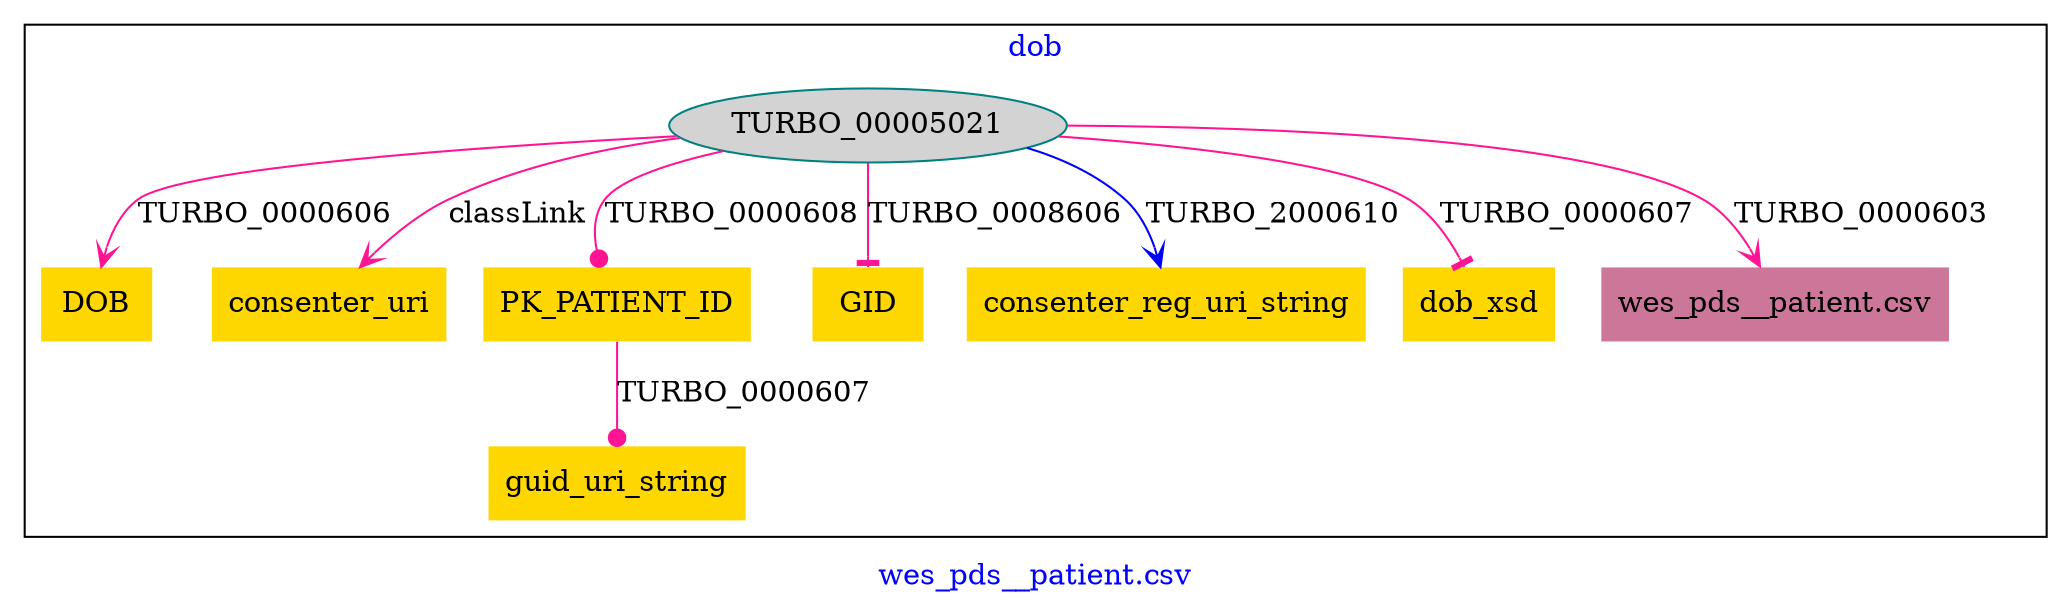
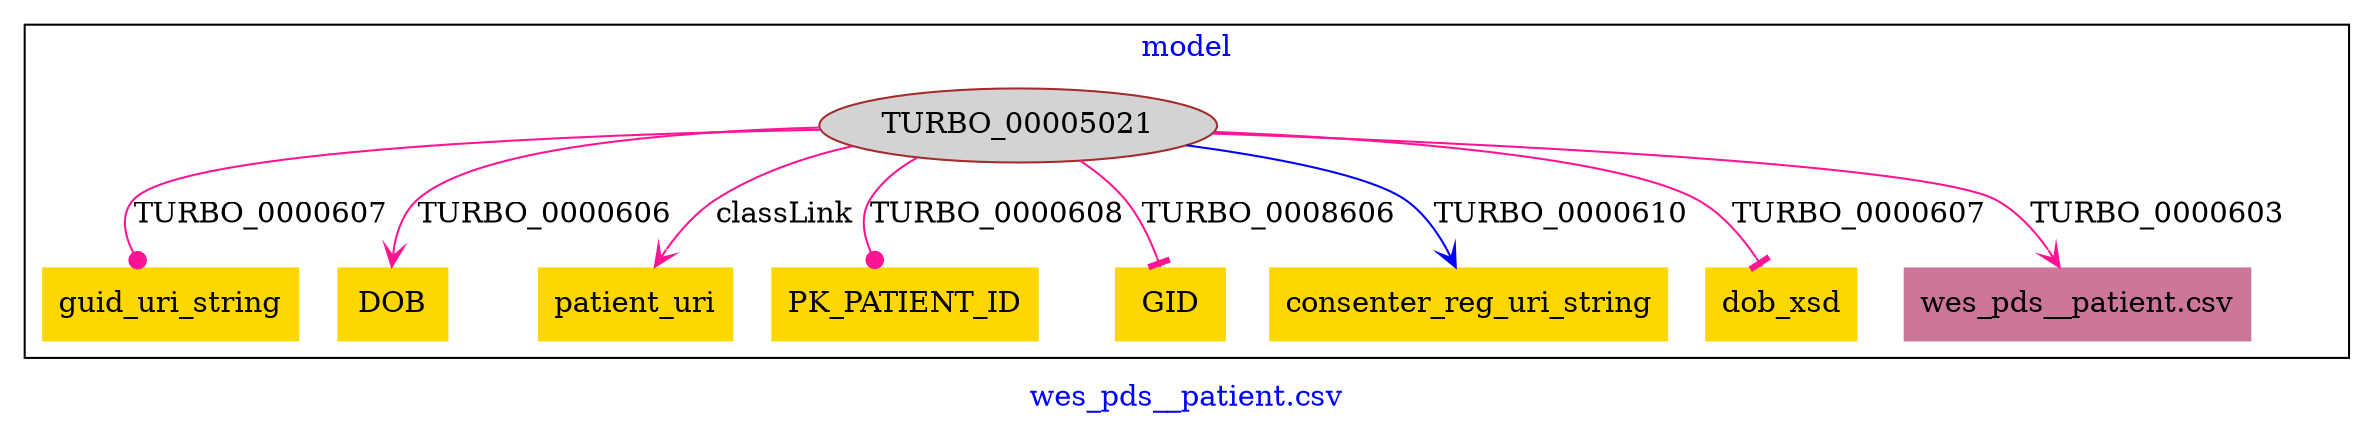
  digraph {
    fontcolor=blue
    label="wes_pds__patient.csv"
    remincross=true
    node [color=brown fillcolor=gold shape=plaintext style=filled]
    edge [arrowhead=vee color=deeppink fontcolor=black]
-   n1 [color=teal fillcolor=lightgray label=TURBO_00005021 shape=ellipse]
+   n1 [fillcolor=lightgray label=TURBO_00005021 shape=ellipse]
    n2 [label=guid_uri_string]
    n3 [color=deeppink label=DOB]
-   n4 [label=consenter_uri]
+   n4 [label=patient_uri]
    n5 [label=PK_PATIENT_ID]
    n6 [label=GID]
    n7 [color=teal label=consenter_reg_uri_string]
    n8 [color=teal label=dob_xsd]
    n9 [fillcolor="#CC7799" label="wes_pds__patient.csv"]
    subgraph cluster_1 {
-     label=dob
+     label=model
      n1
      n2
      n3
      n4
      n5
      n6
      n7
      n8
      n9
    }
-   n5 -> n2 [arrowhead=dot label=TURBO_0000607]
+   n1 -> n2 [arrowhead=dot label=TURBO_0000607]
    n1 -> n3 [label=TURBO_0000606]
    n1 -> n4 [label=classLink]
    n1 -> n5 [arrowhead=dot label=TURBO_0000608]
    n1 -> n6 [arrowhead=tee label=TURBO_0008606]
-   n1 -> n7 [color=blue label=TURBO_2000610]
+   n1 -> n7 [color=blue label=TURBO_0000610]
    n1 -> n8 [arrowhead=tee label=TURBO_0000607]
    n1 -> n9 [label=TURBO_0000603]
  }
